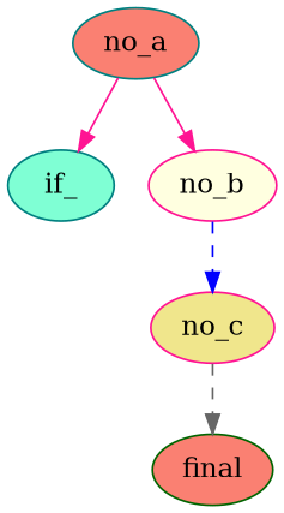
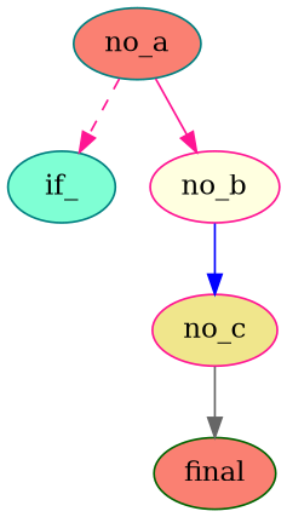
  strict digraph {
    node [color=teal fillcolor=salmon style=filled]
    edge [color=deeppink style=solid]
    if_ [fillcolor=aquamarine]
    no_a
    no_b [color=deeppink fillcolor=lightyellow]
    no_c [color=deeppink fillcolor=khaki]
    final [color=darkgreen]
-   no_a -> if_
+   no_a -> if_ [style=dashed]
    no_a -> no_b
-   no_b -> no_c [color=blue style=dashed]
-   no_c -> final [color=gray40 style=dashed]
+   no_b -> no_c [color=blue]
+   no_c -> final [color=gray40]
  }
